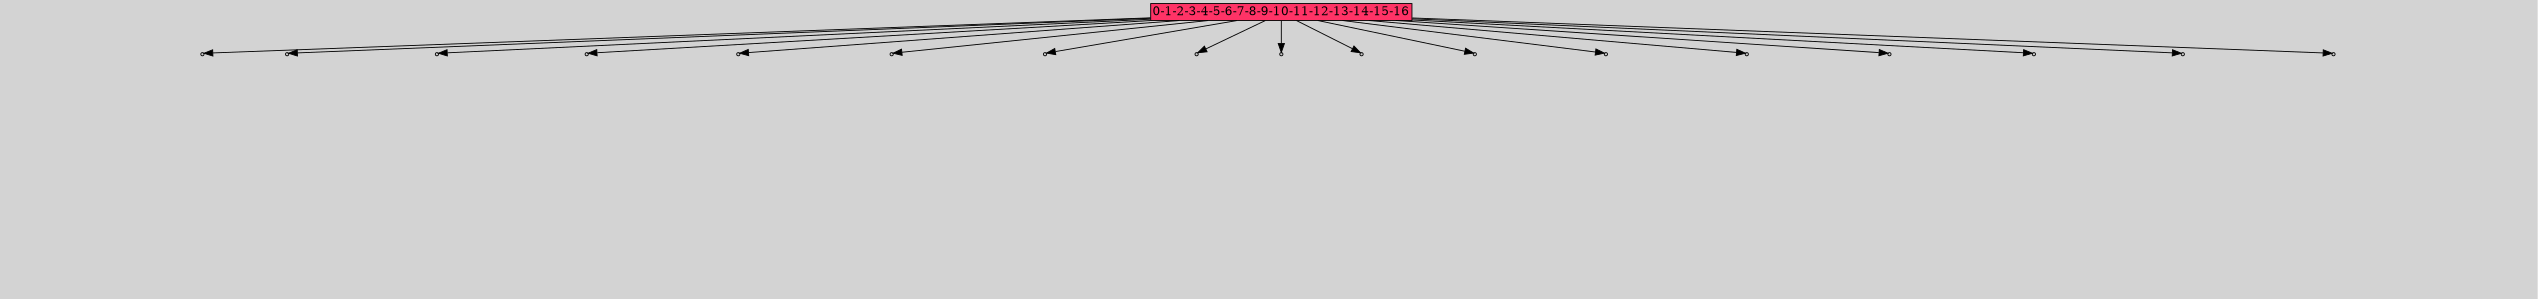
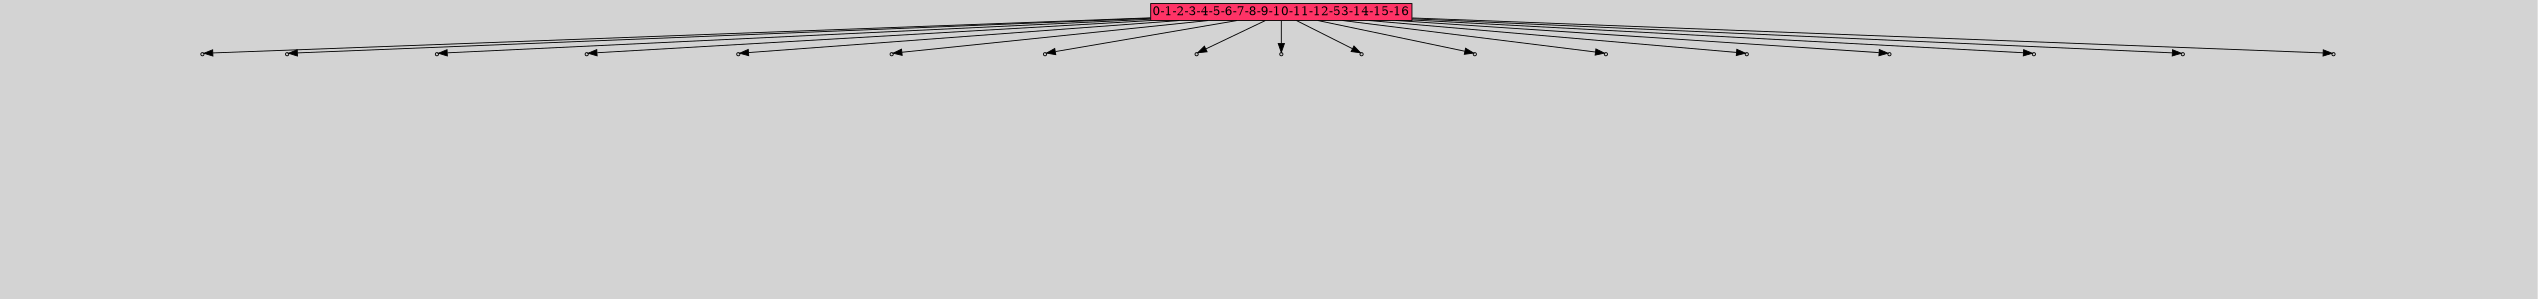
  digraph {
    bgcolor=lightgray
    node [shape=box style=filled]
-   n1 [fillcolor="#ff3366" height=0 label="0-1-2-3-4-5-6-7-8-9-10-11-12-13-14-15-16" margin=0.03 width=0]
+   n1 [fillcolor="#ff3366" height=0 label="0-1-2-3-4-5-6-7-8-9-10-11-12-53-14-15-16" margin=0.03 width=0]
    n2 [fillcolor="#cccccc" label=1 shape=point]
    n3 [fillcolor="#cccccc" label=1 shape=point]
    n4 [fillcolor="#cccccc" label=1 shape=point]
    n5 [fillcolor="#cccccc" label=1 shape=point]
    n6 [fillcolor="#cccccc" label=1 shape=point]
    n7 [fillcolor="#cccccc" label=1 shape=point]
    n8 [fillcolor="#cccccc" label=1 shape=point]
    n9 [fillcolor="#cccccc" label=1 shape=point]
    n10 [fillcolor="#cccccc" label=1 shape=point]
    n11 [fillcolor="#cccccc" label=1 shape=point]
    n12 [fillcolor="#cccccc" label=1 shape=point]
    n13 [fillcolor="#cccccc" label=1 shape=point]
    n14 [fillcolor="#cccccc" label=1 shape=point]
    n15 [fillcolor="#cccccc" label=1 shape=point]
    n16 [fillcolor="#cccccc" label=1 shape=point]
    n17 [fillcolor="#cccccc" label=1 shape=point]
    n18 [fillcolor="#cccccc" label=1 shape=point]
    n19 [label="18|2&1|59#1|13&#92;n19|0&0|162#0|156&#92;n" style=invis]
    n20 [label="13|5&1|62#1|349&#92;n10|7&0|61#1|22&#92;n0|0&1|15#0|375&#92;n" style=invis]
    n21 [label="6|7&1|198#1|265&#92;n18|6&0|87#1|171&#92;n5|3&1|215#1|24&#92;n0|3&0|107#0|150&#92;n16|5&0|35#0|129&#92;n7|6&1|196#0|83&#92;n1|7&0|69#0|326&#92;n13|0&0|103#1|268&#92;n10|0&0|248#1|58&#92;n" style=invis]
    n22 [label="13|4&1|22#1|204&#92;n14|1&0|204#1|92&#92;n7|3&0|9#0|146&#92;n3|0&0|51#1|353&#92;n" style=invis]
    n23 [label="10|0&1|4#1|105&#92;n18|7&0|304#0|340&#92;n13|5&0|367#1|35&#92;n12|0&1|245#1|340&#92;n1|0&0|13#0|152&#92;n" style=invis]
    n24 [label="11|6&1|192#1|121&#92;n11|5&1|17#1|148&#92;n10|7&0|94#0|5&#92;n10|1&1|62#0|103&#92;n15|5&1|283#0|183&#92;n2|0&0|241#0|109&#92;n" style=invis]
    n25 [label="5|1&1|283#0|19&#92;n18|7&1|192#1|48&#92;n14|2&0|265#0|319&#92;n15|2&0|90#1|72&#92;n5|0&0|202#0|49&#92;n5|2&0|264#0|210&#92;n0|0&0|146#1|354&#92;n" style=invis]
    n26 [label="7|3&1|122#0|158&#92;n4|5&0|219#1|13&#92;n6|7&0|101#1|84&#92;n19|4&1|297#0|1&#92;n10|2&0|196#0|39&#92;n8|4&0|178#0|196&#92;n6|2&1|106#1|101&#92;n11|3&0|34#0|260&#92;n0|5&0|19#1|63&#92;n14|0&0|325#1|172&#92;n" style=invis]
    n27 [label="5|0&1|131#0|373&#92;n" style=invis]
    n28 [label="4|0&1|14#1|153&#92;n" style=invis]
    n29 [label="15|5&1|370#0|27&#92;n0|5&0|309#1|149&#92;n15|2&1|239#1|260&#92;n0|0&0|202#0|261&#92;n" style=invis]
    n30 [label="19|2&1|109#1|61&#92;n10|5&0|186#1|75&#92;n1|0&0|213#1|173&#92;n" style=invis]
    n31 [label="18|7&1|338#0|266&#92;n17|4&1|193#1|163&#92;n17|7&0|79#1|31&#92;n0|1&1|350#0|332&#92;n14|0&0|55#0|345&#92;n10|4&1|147#1|29&#92;n1|5&0|236#1|26&#92;n19|2&0|216#0|324&#92;n7|1&0|53#1|333&#92;n2|3&0|257#1|67&#92;n8|6&0|139#1|317&#92;n2|0&1|114#0|26&#92;n0|0&0|56#0|246&#92;n" style=invis]
    n32 [label="1|0&1|95#1|258&#92;n" style=invis]
    n33 [label="11|5&1|200#1|184&#92;n8|2&1|139#0|77&#92;n12|1&1|181#1|162&#92;n14|7&0|245#0|225&#92;n13|2&0|226#0|327&#92;n2|7&0|130#0|58&#92;n12|2&1|146#0|7&#92;n5|6&0|306#1|222&#92;n13|7&1|102#0|262&#92;n19|0&0|327#1|352&#92;n" style=invis]
    n34 [label="15|0&1|243#1|348&#92;n" style=invis]
    n35 [label="5|5&1|41#1|116&#92;n4|7&0|365#1|306&#92;n16|5&0|295#1|357&#92;n4|1&1|257#0|269&#92;n16|6&1|319#0|14&#92;n11|2&0|65#0|102&#92;n4|0&0|162#1|167&#92;n19|1&1|72#1|154&#92;n13|5&1|56#0|193&#92;n6|1&0|333#1|98&#92;n10|6&0|368#0|305&#92;n8|7&0|278#1|211&#92;n19|0&0|359#1|191&#92;n7|2&0|176#1|18&#92;n19|0&0|210#0|277&#92;n" style=invis]
    n1 -> n2
    n1 -> n3
    n1 -> n4
    n1 -> n5
    n1 -> n6
    n1 -> n7
    n1 -> n8
    n1 -> n9
    n1 -> n10
    n1 -> n11
    n1 -> n12
    n1 -> n13
    n1 -> n14
    n1 -> n15
    n1 -> n16
    n1 -> n17
    n1 -> n18
    n2 -> n19 [style=invis]
    n3 -> n20 [style=invis]
    n4 -> n21 [style=invis]
    n5 -> n22 [style=invis]
    n6 -> n23 [style=invis]
    n7 -> n24 [style=invis]
    n8 -> n25 [style=invis]
    n9 -> n26 [style=invis]
    n10 -> n27 [style=invis]
    n11 -> n28 [style=invis]
    n12 -> n29 [style=invis]
    n13 -> n30 [style=invis]
    n14 -> n31 [style=invis]
    n15 -> n32 [style=invis]
    n16 -> n33 [style=invis]
    n17 -> n34 [style=invis]
    n18 -> n35 [style=invis]
  }
